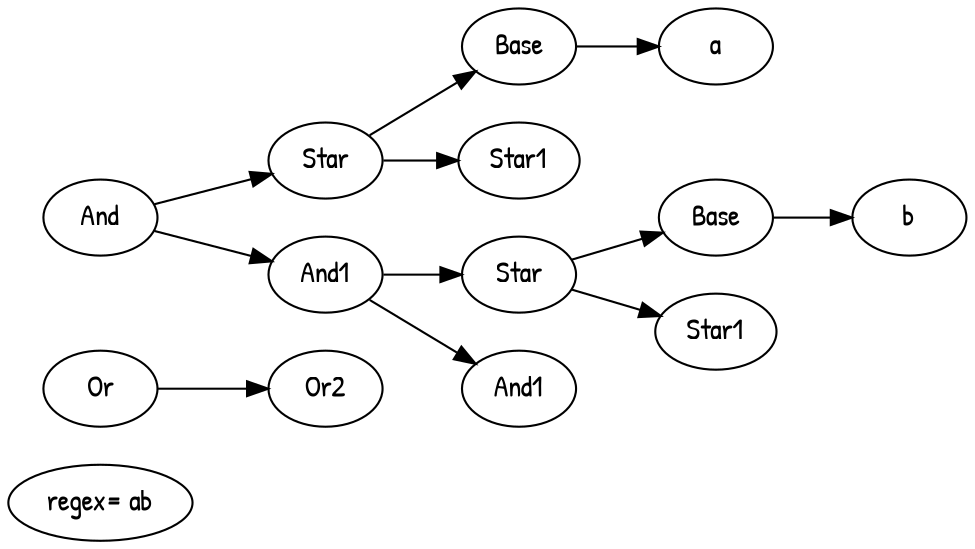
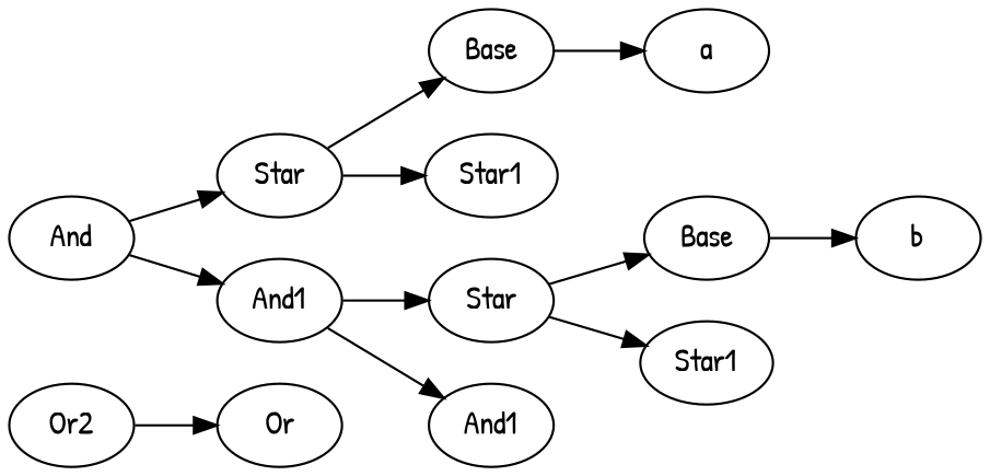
  digraph {
    fontname="Patrick Hand"
    rankdir=LR
    node [fontname="Patrick Hand"]
    edge [fontname="Patrick Hand"]
-   n1 [label="regex= ab"]
    n2 [label=Or]
    n3 [label=Or2]
    n4 [label=And]
    n5 [label=Star]
    n6 [label=And1]
    n7 [label=Base]
    n8 [label=Star1]
    n9 [label=Star]
    n10 [label=And1]
    n11 [label=a]
    n12 [label=Base]
    n13 [label=Star1]
    n14 [label=b]
-   n2 -> n3
+   n3 -> n2
    n4 -> n5
    n4 -> n6
    n5 -> n7
    n5 -> n8
    n6 -> n9
    n6 -> n10
    n7 -> n11
    n9 -> n12
    n9 -> n13
    n12 -> n14
  }
